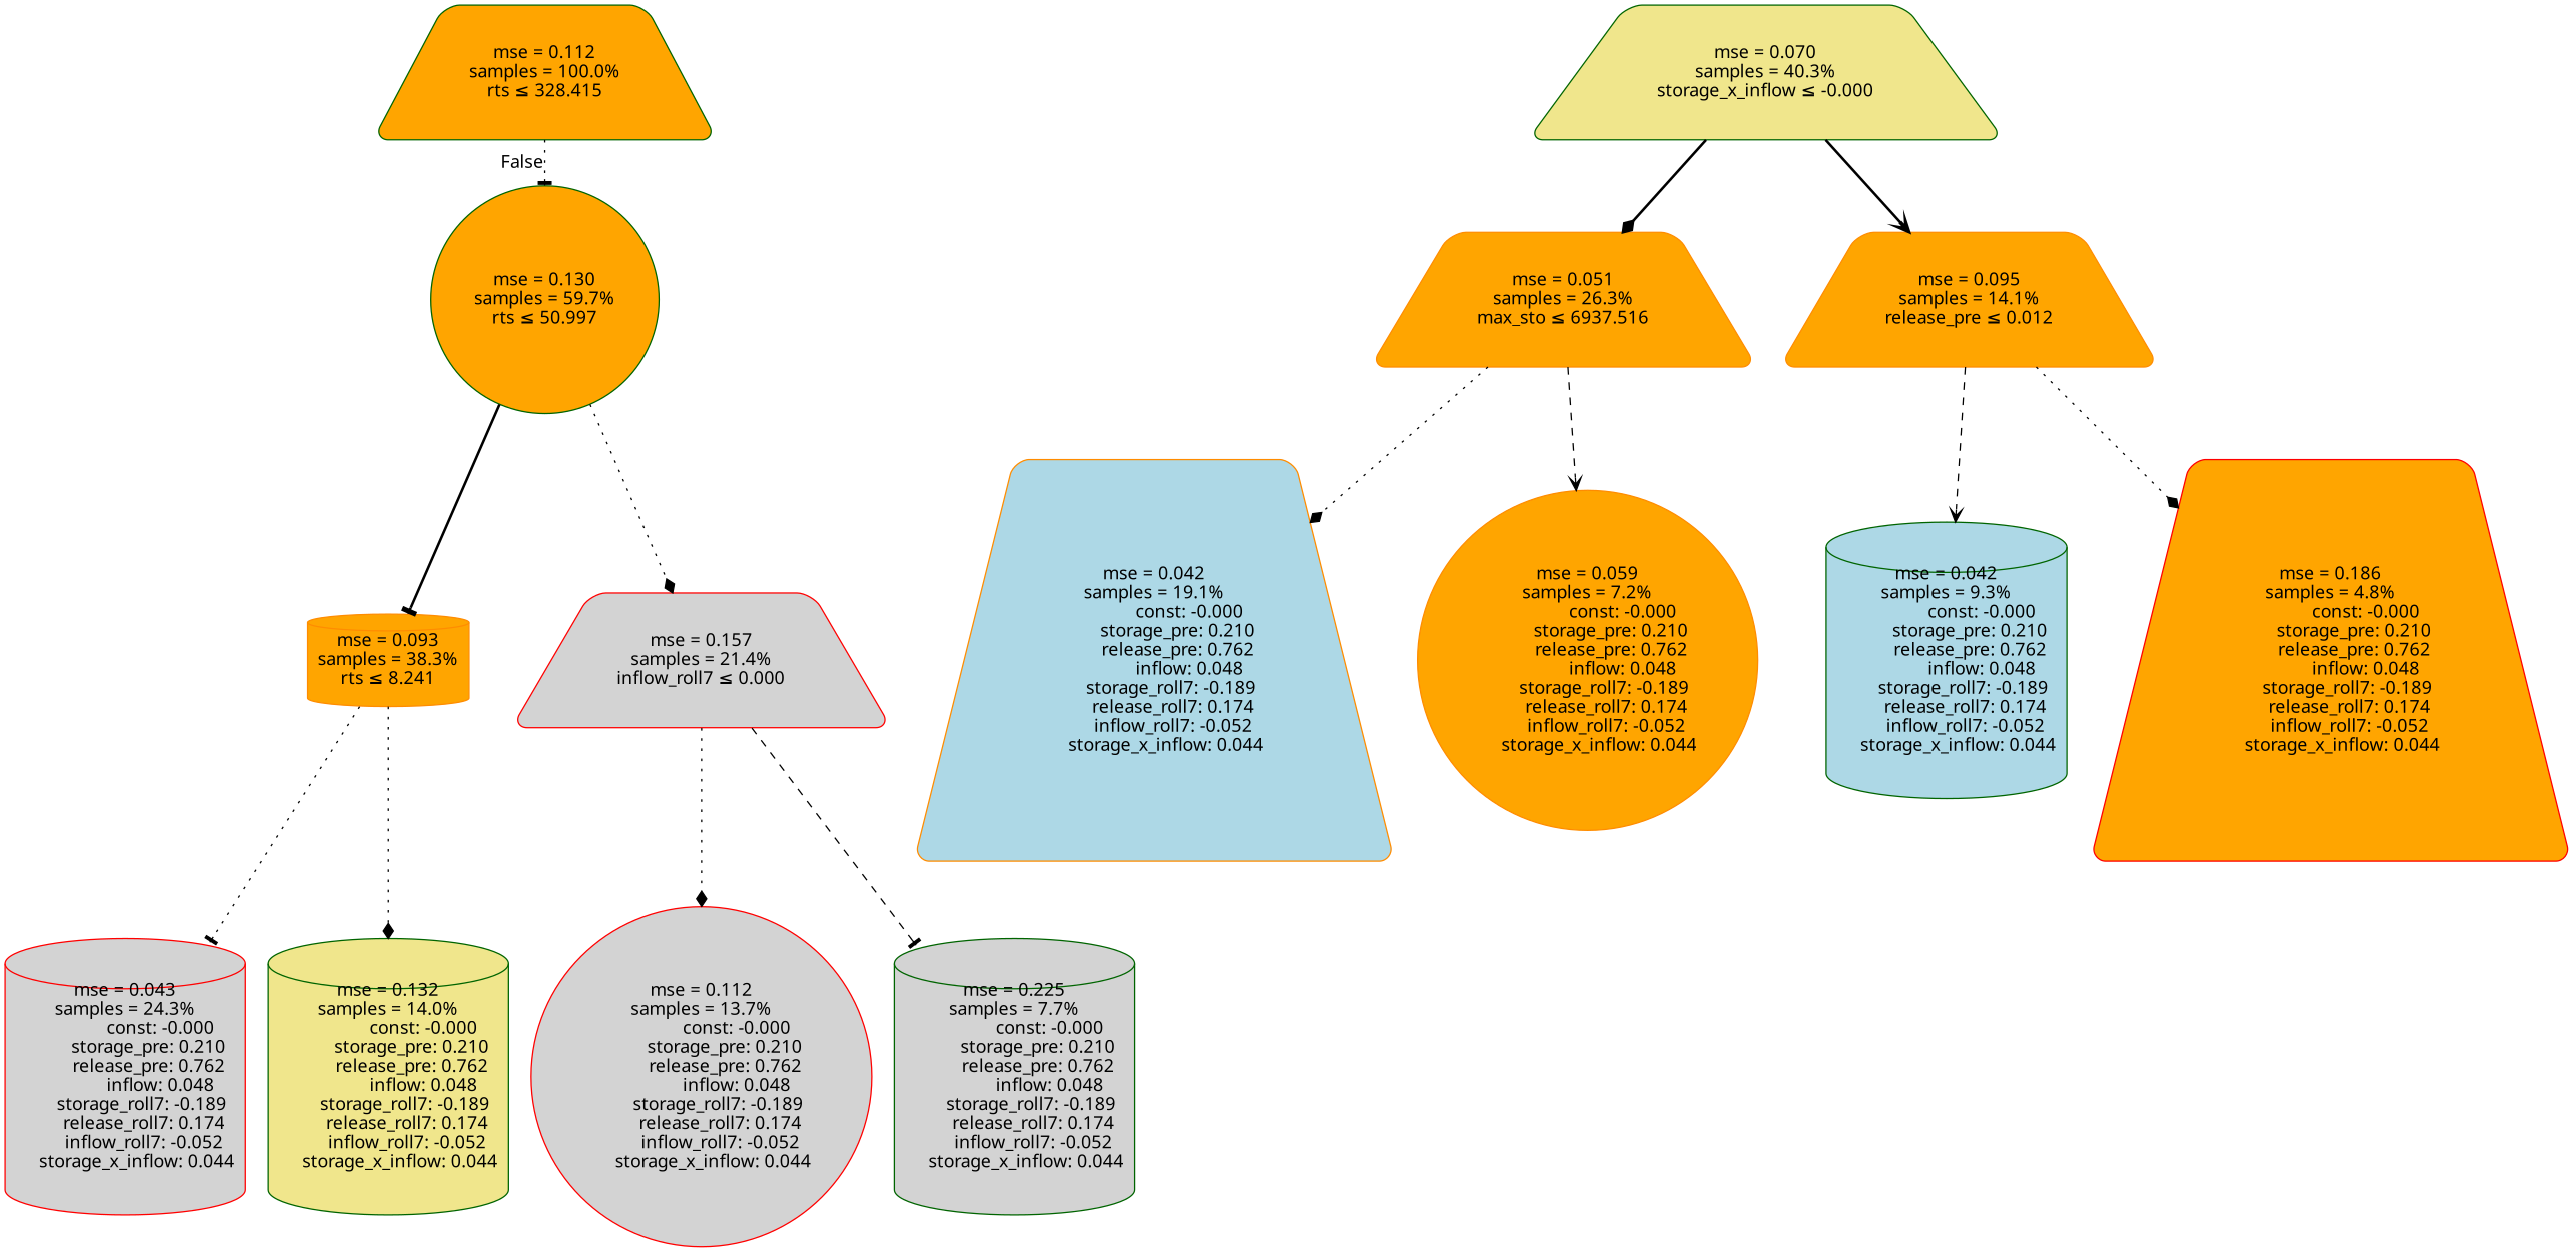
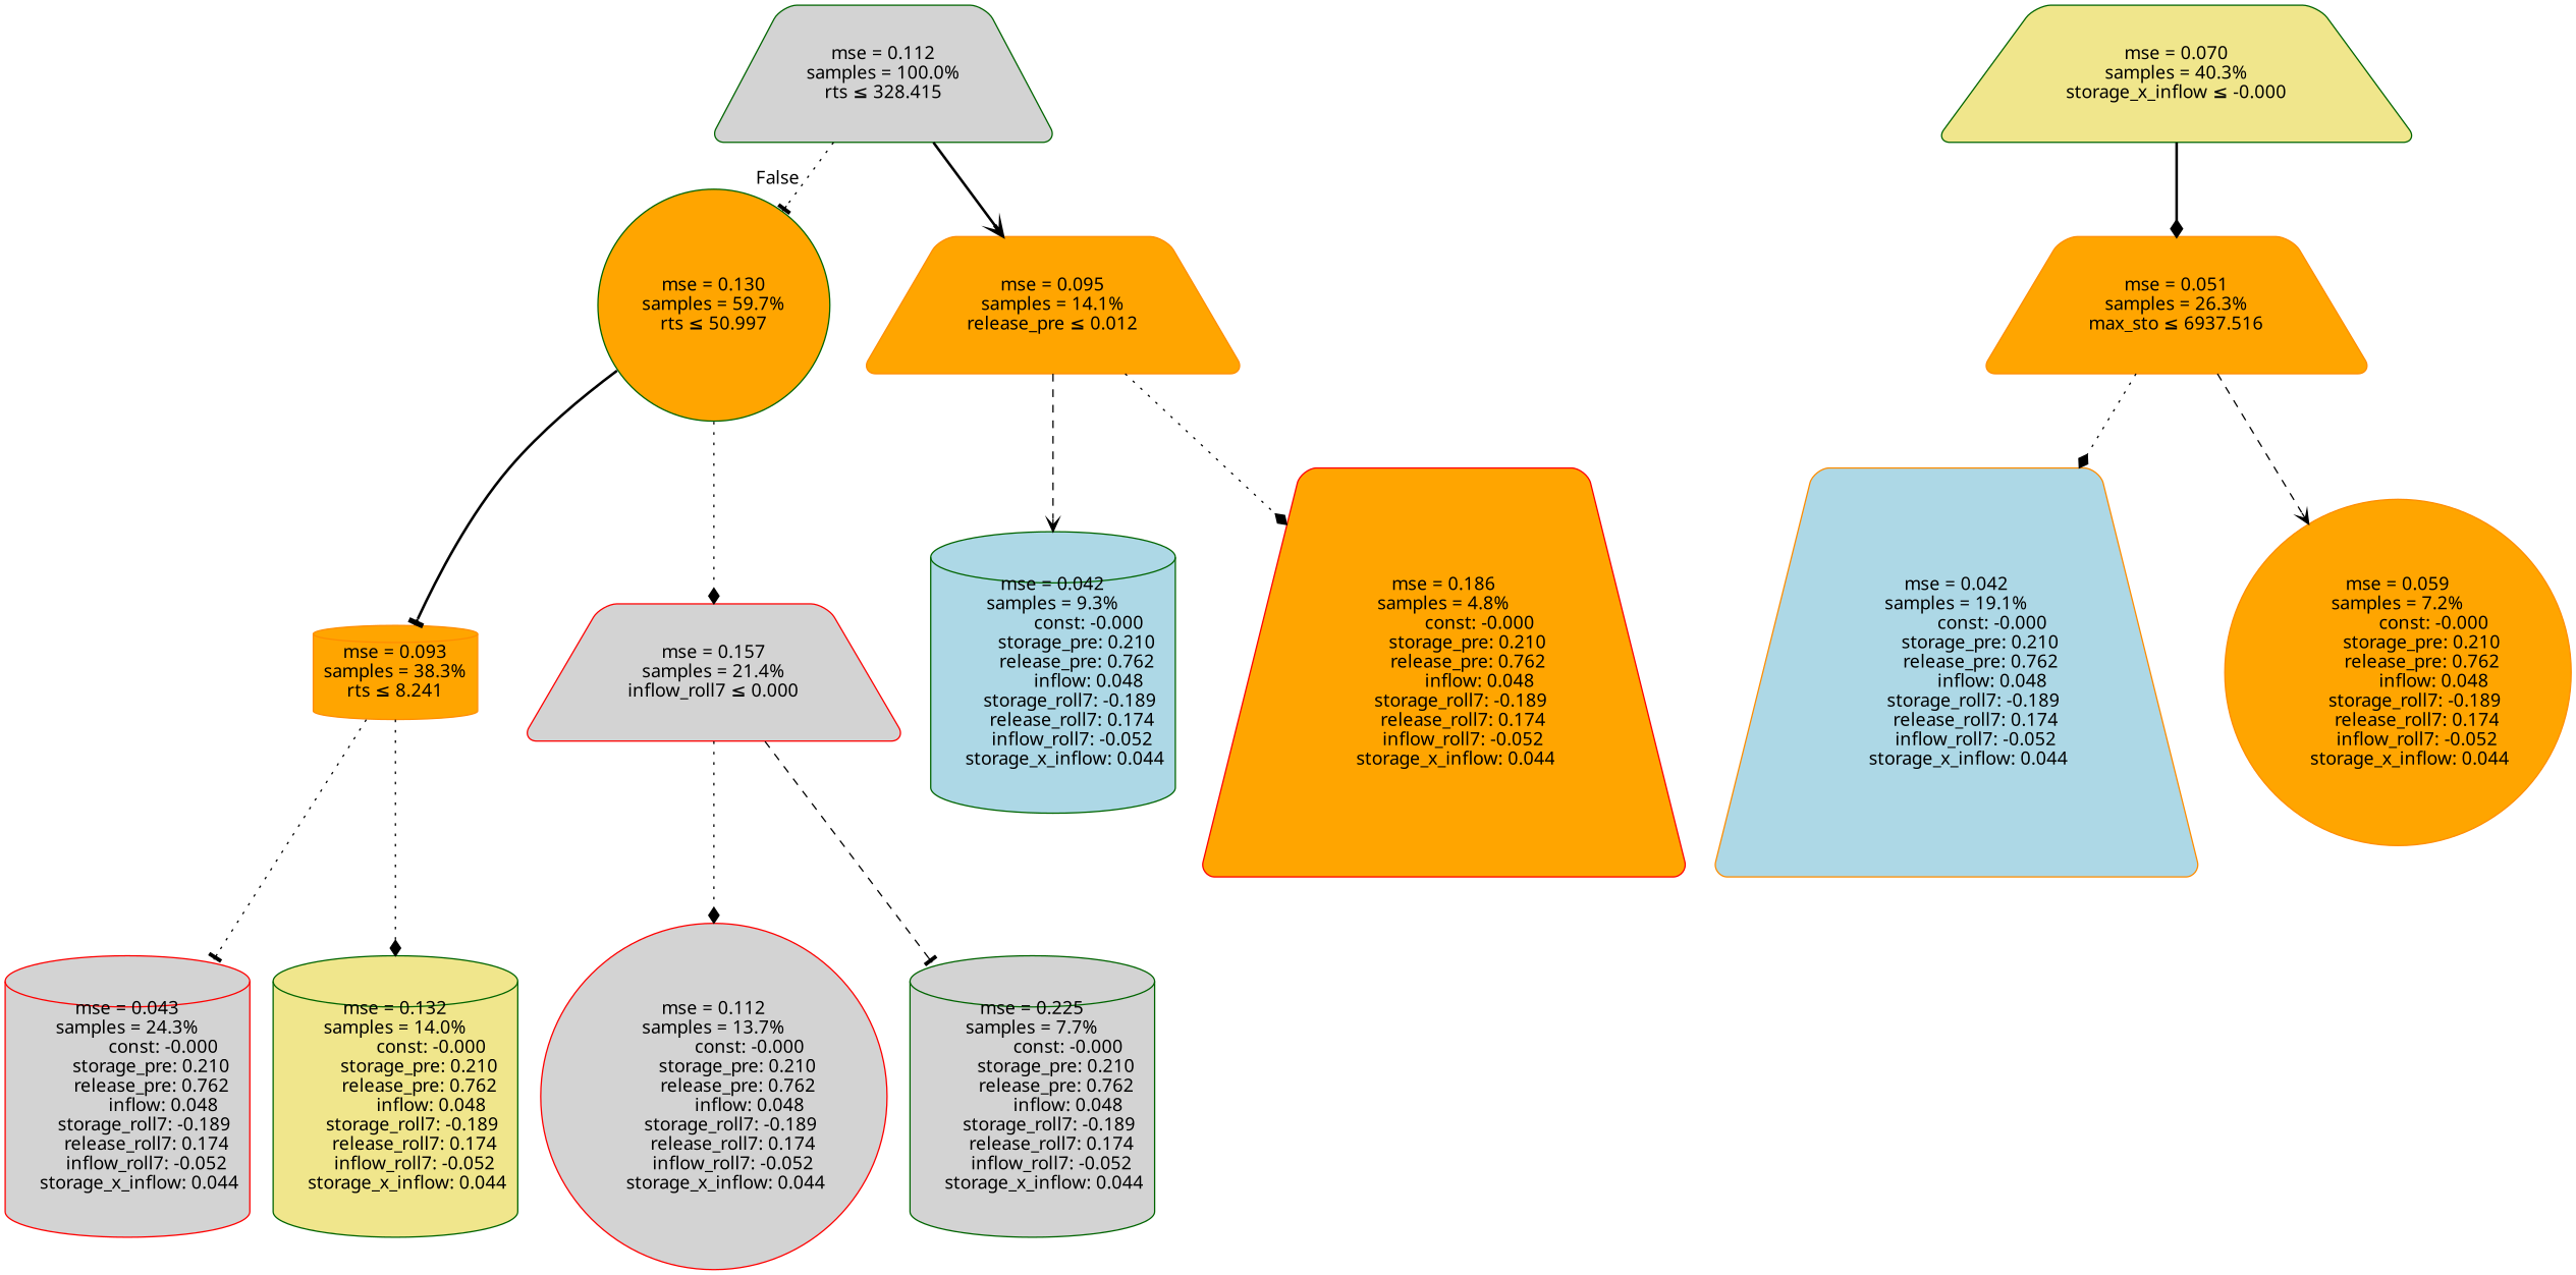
  digraph {
    fontname="Noto Sans"
    node [color=darkgreen fillcolor=orange fontname="Noto Sans" shape=trapezium style="filled, rounded"]
    edge [arrowhead=diamond fontname="Noto Sans" style=dotted]
-   n1 [label="mse = 0.112\nsamples = 100.0%\nrts &le; 328.415"]
+   n1 [fillcolor=lightgrey label="mse = 0.112\nsamples = 100.0%\nrts &le; 328.415"]
    n2 [label="mse = 0.130\nsamples = 59.7%\nrts &le; 50.997" shape=circle]
    n3 [color=darkorange label="mse = 0.093\nsamples = 38.3%\nrts &le; 8.241" shape=cylinder]
    n4 [color=red fillcolor=lightgrey label="mse = 0.157\nsamples = 21.4%\ninflow_roll7 &le; 0.000"]
    n5 [fillcolor=khaki label="mse = 0.070\nsamples = 40.3%\nstorage_x_inflow &le; -0.000"]
    n6 [color=darkorange label="mse = 0.051\nsamples = 26.3%\nmax_sto &le; 6937.516"]
    n7 [color=darkorange label="mse = 0.095\nsamples = 14.1%\nrelease_pre &le; 0.012"]
    n8 [color=red fillcolor=lightgrey label="mse = 0.043\nsamples = 24.3%\n               const: -0.000\n          storage_pre: 0.210\n          release_pre: 0.762\n               inflow: 0.048\n       storage_roll7: -0.189\n        release_roll7: 0.174\n        inflow_roll7: -0.052\n     storage_x_inflow: 0.044" shape=cylinder]
    n9 [fillcolor=khaki label="mse = 0.132\nsamples = 14.0%\n               const: -0.000\n          storage_pre: 0.210\n          release_pre: 0.762\n               inflow: 0.048\n       storage_roll7: -0.189\n        release_roll7: 0.174\n        inflow_roll7: -0.052\n     storage_x_inflow: 0.044" shape=cylinder]
    n10 [color=red fillcolor=lightgrey label="mse = 0.112\nsamples = 13.7%\n               const: -0.000\n          storage_pre: 0.210\n          release_pre: 0.762\n               inflow: 0.048\n       storage_roll7: -0.189\n        release_roll7: 0.174\n        inflow_roll7: -0.052\n     storage_x_inflow: 0.044" shape=circle]
    n11 [fillcolor=lightgrey label="mse = 0.225\nsamples = 7.7%\n               const: -0.000\n          storage_pre: 0.210\n          release_pre: 0.762\n               inflow: 0.048\n       storage_roll7: -0.189\n        release_roll7: 0.174\n        inflow_roll7: -0.052\n     storage_x_inflow: 0.044" shape=cylinder]
    n12 [color=darkorange fillcolor=lightblue label="mse = 0.042\nsamples = 19.1%\n               const: -0.000\n          storage_pre: 0.210\n          release_pre: 0.762\n               inflow: 0.048\n       storage_roll7: -0.189\n        release_roll7: 0.174\n        inflow_roll7: -0.052\n     storage_x_inflow: 0.044"]
    n13 [color=darkorange label="mse = 0.059\nsamples = 7.2%\n               const: -0.000\n          storage_pre: 0.210\n          release_pre: 0.762\n               inflow: 0.048\n       storage_roll7: -0.189\n        release_roll7: 0.174\n        inflow_roll7: -0.052\n     storage_x_inflow: 0.044" shape=circle]
    n14 [fillcolor=lightblue label="mse = 0.042\nsamples = 9.3%\n               const: -0.000\n          storage_pre: 0.210\n          release_pre: 0.762\n               inflow: 0.048\n       storage_roll7: -0.189\n        release_roll7: 0.174\n        inflow_roll7: -0.052\n     storage_x_inflow: 0.044" shape=cylinder]
    n15 [color=red label="mse = 0.186\nsamples = 4.8%\n               const: -0.000\n          storage_pre: 0.210\n          release_pre: 0.762\n               inflow: 0.048\n       storage_roll7: -0.189\n        release_roll7: 0.174\n        inflow_roll7: -0.052\n     storage_x_inflow: 0.044"]
    n1 -> n2 [arrowhead=tee headlabel=False labelangle=45 labeldistance=2.5]
    n2 -> n3 [arrowhead=tee style=bold]
    n2 -> n4
    n3 -> n8 [arrowhead=tee]
    n3 -> n9
    n4 -> n10
    n4 -> n11 [arrowhead=tee style=dashed]
    n5 -> n6 [style=bold]
-   n5 -> n7 [arrowhead=vee style=bold]
+   n1 -> n7 [arrowhead=vee style=bold]
    n6 -> n12
    n6 -> n13 [arrowhead=vee style=dashed]
    n7 -> n14 [arrowhead=vee style=dashed]
    n7 -> n15
  }
